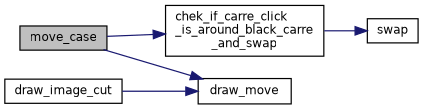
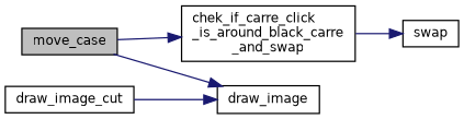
  digraph {
    rankdir=LR
    node [color=black fillcolor=white fontname=Helvetica fontsize=10 shape=record style=filled]
    edge [color=midnightblue fontname=Helvetica fontsize=10 labelfontname=Helvetica labelfontsize=10 style=solid]
    n1 [fillcolor=grey75 fontcolor=black height=0.2 label=move_case width=0.4]
    n2 [height=0.2 label="chek_if_carre_click\l_is_around_black_carre\l_and_swap" width=0.4]
-   n3 [height=0.2 label=draw_move width=0.4]
+   n3 [height=0.2 label=draw_image width=0.4]
    n4 [height=0.2 label=swap width=0.4]
    n5 [height=0.2 label=draw_image_cut width=0.4]
    n1 -> n2
    n1 -> n3
    n2 -> n4
    n5 -> n3
  }
